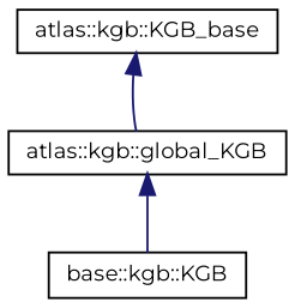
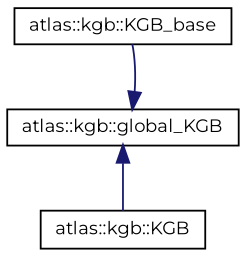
  digraph {
    fontname=Montserrat
    rankdir=TB
    node [color=black fillcolor=white fontname=Montserrat fontsize=10 shape=record style=filled]
    edge [color=midnightblue dir=back fontname=Montserrat fontsize=10 labelfontname=Helvetica labelfontsize=10 style=solid]
    n1 [height=0.2 label="atlas::kgb::KGB_base" width=0.4]
    n2 [height=0.2 label="atlas::kgb::global_KGB" width=0.4]
-   n3 [height=0.2 label="base::kgb::KGB" width=0.4]
-   n1 -> n2
+   n3 [height=0.2 label="atlas::kgb::KGB" width=0.4]
+   n2 -> n1
    n2 -> n3
  }
